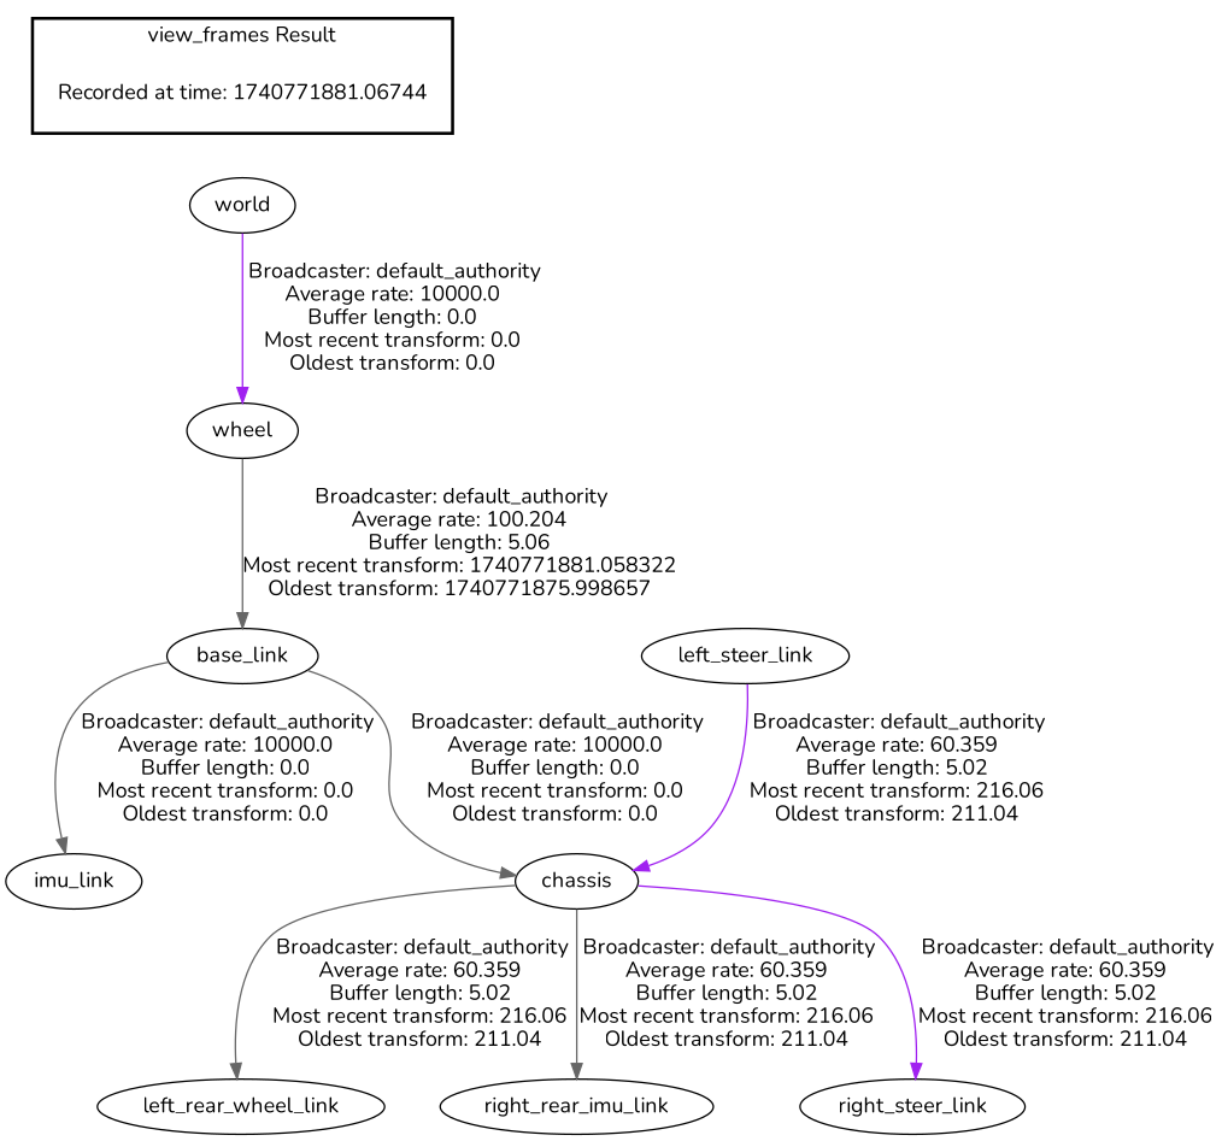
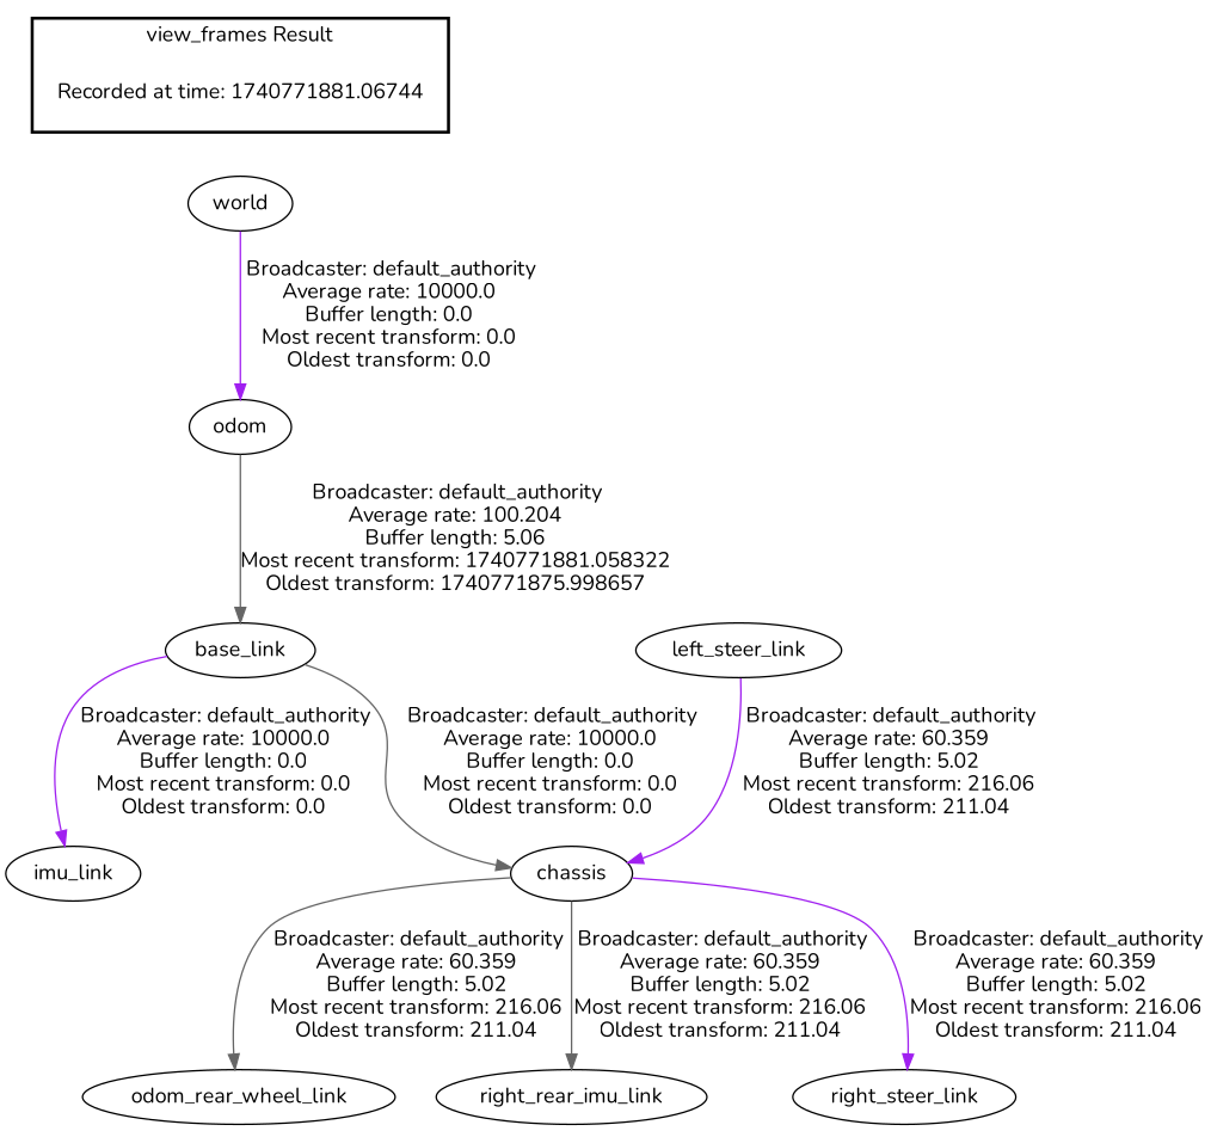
  digraph {
    fontname=Nunito
    node [fontname=Nunito]
    edge [fontname=Nunito color=gray40]
    "Recorded at time: 1740771881.06744" [shape=plaintext]
    world
-   odom [label=wheel]
+   odom
    base_link
    chassis
    imu_link
-   left_rear_wheel_link
+   left_rear_wheel_link [label=odom_rear_wheel_link]
    n8 [label=right_rear_imu_link]
    right_steer_link
    left_steer_link
    subgraph cluster_1 {
      color=black
      label="view_frames Result"
      style=bold
      "Recorded at time: 1740771881.06744"
    }
    "Recorded at time: 1740771881.06744" -> world [style=invis color=""]
    world -> odom [color=purple label=" Broadcaster: default_authority\nAverage rate: 10000.0\nBuffer length: 0.0\nMost recent transform: 0.0\nOldest transform: 0.0\n"]
    odom -> base_link [label=" Broadcaster: default_authority\nAverage rate: 100.204\nBuffer length: 5.06\nMost recent transform: 1740771881.058322\nOldest transform: 1740771875.998657\n"]
    base_link -> chassis [label=" Broadcaster: default_authority\nAverage rate: 10000.0\nBuffer length: 0.0\nMost recent transform: 0.0\nOldest transform: 0.0\n"]
-   base_link -> imu_link [label=" Broadcaster: default_authority\nAverage rate: 10000.0\nBuffer length: 0.0\nMost recent transform: 0.0\nOldest transform: 0.0\n"]
+   base_link -> imu_link [color=purple label=" Broadcaster: default_authority\nAverage rate: 10000.0\nBuffer length: 0.0\nMost recent transform: 0.0\nOldest transform: 0.0\n"]
    chassis -> left_rear_wheel_link [label=" Broadcaster: default_authority\nAverage rate: 60.359\nBuffer length: 5.02\nMost recent transform: 216.06\nOldest transform: 211.04\n"]
    chassis -> n8 [label=" Broadcaster: default_authority\nAverage rate: 60.359\nBuffer length: 5.02\nMost recent transform: 216.06\nOldest transform: 211.04\n"]
    chassis -> right_steer_link [color=purple label=" Broadcaster: default_authority\nAverage rate: 60.359\nBuffer length: 5.02\nMost recent transform: 216.06\nOldest transform: 211.04\n"]
    left_steer_link -> chassis [color=purple label=" Broadcaster: default_authority\nAverage rate: 60.359\nBuffer length: 5.02\nMost recent transform: 216.06\nOldest transform: 211.04\n"]
  }
